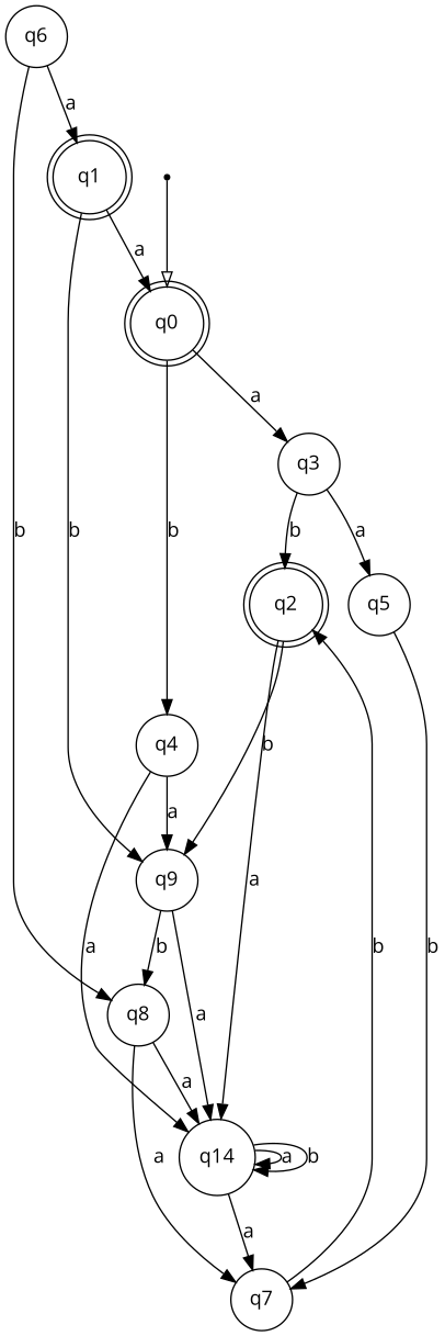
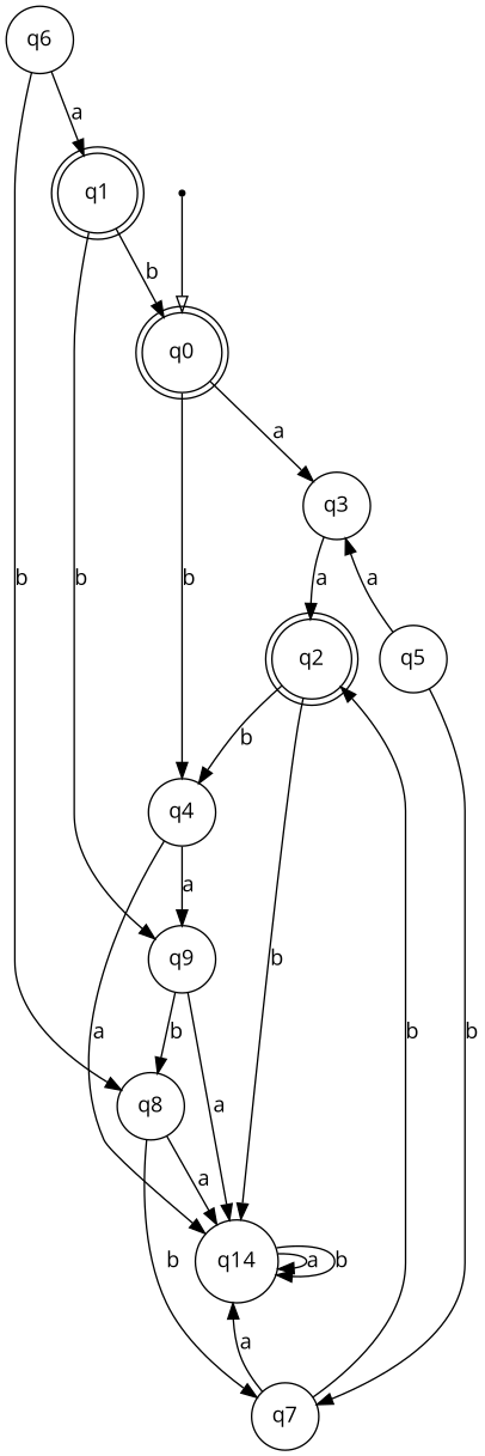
  digraph {
    fontname="Open Sans"
    node [fontname="Open Sans" shape=circle]
    edge [fontname="Open Sans"]
    __start [shape=point]
    q0 [shape=doublecircle]
    q3
    q4
    q2 [shape=doublecircle]
    q5
    q9
    n8 [label=q14]
    q1 [shape=doublecircle]
    q8
    q7
    q6
    __start -> q0 [arrowhead=empty]
    q0 -> q3 [label=a]
    q0 -> q4 [label=b]
-   q3 -> q2 [label=b]
-   q3 -> q5 [label=a]
+   q3 -> q2 [label=a]
+   q5 -> q3 [label=a]
    q4 -> q9 [label=a]
    q4 -> n8 [label=a]
-   q2 -> q9 [label=b]
-   q2 -> n8 [label=a]
+   q2 -> q4 [label=b]
+   q2 -> n8 [label=b]
    q5 -> q7 [label=b]
    q9 -> n8 [label=a]
    q9 -> q8 [label=b]
    n8 -> n8 [label=a]
    n8 -> n8 [label=b]
-   q1 -> q0 [label=a]
+   q1 -> q0 [label=b]
    q1 -> q9 [label=b]
    q8 -> n8 [label=a]
-   q8 -> q7 [label=a]
+   q8 -> q7 [label=b]
    q7 -> q2 [label=b]
-   n8 -> q7 [label=a]
+   q7 -> n8 [label=a]
    q6 -> q1 [label=a]
    q6 -> q8 [label=b]
  }
